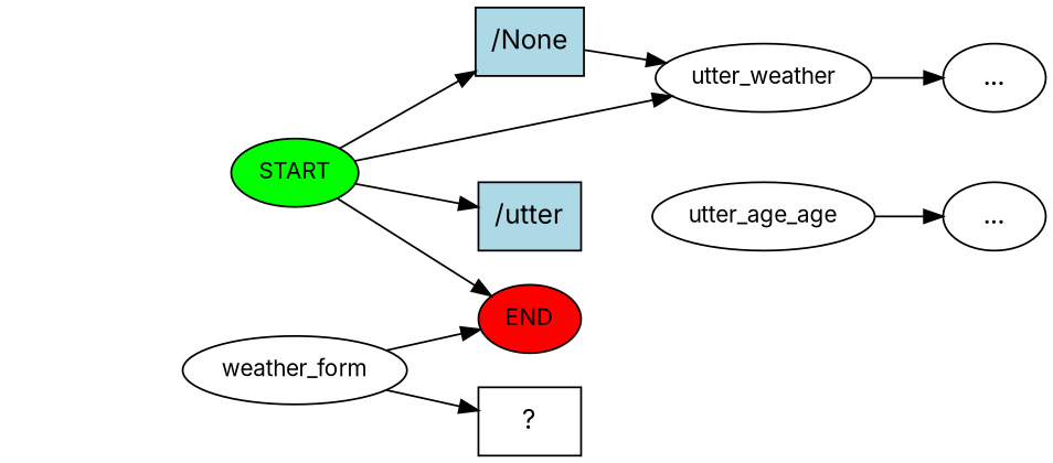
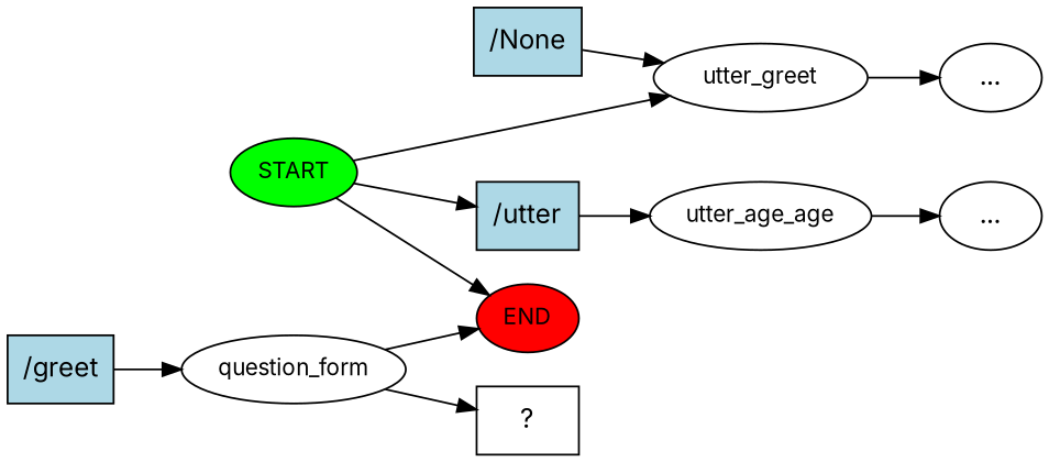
  digraph {
    fontname=Inter
    rankdir=LR
    node [fontname=Inter]
    edge [fontname=Inter]
    n1 [fillcolor=green fontsize=12 label=START style=filled]
    n2 [fillcolor=red fontsize=12 label=END style=filled]
    n3 [fillcolor=lightblue label="/None" shape=rect style=filled]
    n4 [fillcolor=lightblue label="/utter" shape=rect style=filled]
-   n5 [fontsize=12 label=utter_weather]
-   n7 [fontsize=12 label=weather_form]
+   n5 [fontsize=12 label=utter_greet]
+   n6 [fillcolor=lightblue label="/greet" shape=rect style=filled]
+   n7 [fontsize=12 label=question_form]
    n8 [fontsize=12 label=utter_age_age]
    n9 [label="  ?  " shape=rect]
    n10 [label="..."]
    n11 [label="..."]
    n1 -> n2
-   n1 -> n3
    n1 -> n4
    n1 -> n5
    n3 -> n5
+   n4 -> n8
    n5 -> n10
+   n6 -> n7
    n7 -> n2
    n7 -> n9
    n8 -> n11
  }
